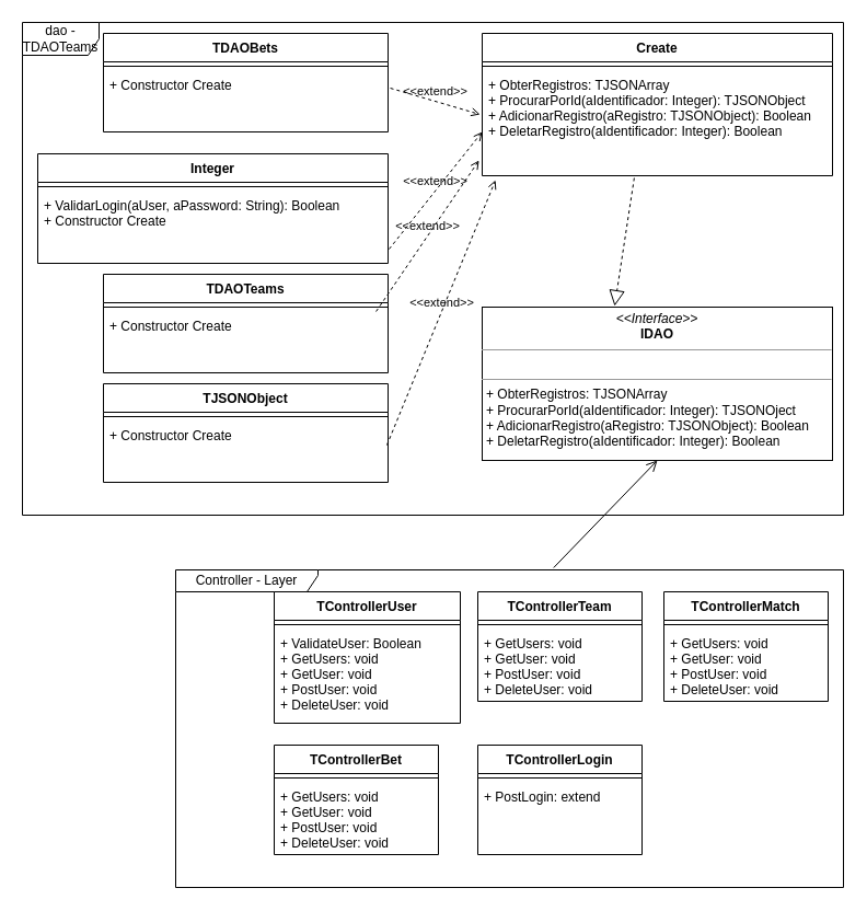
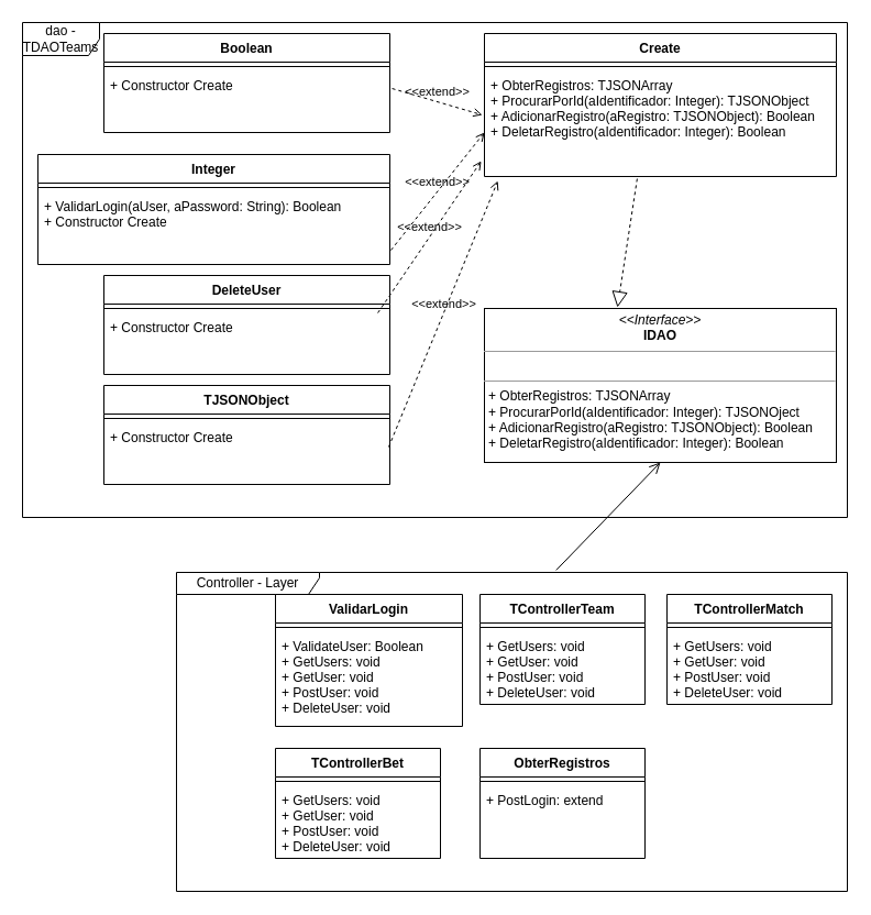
  <mxCell id="0" />
  <mxCell id="1" parent="0" />
  <mxCell id="2" value="dao - TDAOTeams" style="shape=umlFrame;whiteSpace=wrap;html=1;pointerEvents=0;width=70;height=30;" parent="1" vertex="1"><mxGeometry x="20" y="20" width="750" height="450" as="geometry" /></mxCell>
  <mxCell id="3" value="Create" style="swimlane;fontStyle=1;align=center;verticalAlign=top;childLayout=stackLayout;horizontal=1;startSize=26;horizontalStack=0;resizeParent=1;resizeParentMax=0;resizeLast=0;collapsible=1;marginBottom=0;" parent="1" vertex="1"><mxGeometry x="440" y="30" width="320" height="130" as="geometry"><mxRectangle x="10" y="10" width="100" height="30" as="alternateBounds" /></mxGeometry></mxCell>
  <mxCell id="4" value="" style="line;strokeWidth=1;fillColor=none;align=left;verticalAlign=middle;spacingTop=-1;spacingLeft=3;spacingRight=3;rotatable=0;labelPosition=right;points=[];portConstraint=eastwest;strokeColor=inherit;" parent="3" vertex="1"><mxGeometry y="26" width="320" height="8" as="geometry" /></mxCell>
  <mxCell id="5" value="+ ObterRegistros: TJSONArray&#10;+ ProcurarPorId(aIdentificador: Integer): TJSONObject&#10;+ AdicionarRegistro(aRegistro: TJSONObject): Boolean&#10;+ DeletarRegistro(aIdentificador: Integer): Boolean&#10;" style="text;strokeColor=none;fillColor=none;align=left;verticalAlign=top;spacingLeft=4;spacingRight=4;overflow=hidden;rotatable=0;points=[[0,0.5],[1,0.5]];portConstraint=eastwest;" parent="3" vertex="1"><mxGeometry y="34" width="320" height="96" as="geometry" /></mxCell>
  <mxCell id="6" value="&lt;p style=&quot;margin:0px;margin-top:4px;text-align:center;&quot;&gt;&lt;i&gt;&amp;lt;&amp;lt;Interface&amp;gt;&amp;gt;&lt;/i&gt;&lt;br&gt;&lt;b&gt;IDAO&lt;/b&gt;&lt;/p&gt;&lt;hr size=&quot;1&quot;&gt;&lt;p style=&quot;margin:0px;margin-left:4px;&quot;&gt;&lt;br&gt;&lt;/p&gt;&lt;hr size=&quot;1&quot;&gt;&lt;p style=&quot;margin:0px;margin-left:4px;&quot;&gt;+ ObterRegistros: TJSONArray&lt;br style=&quot;border-color: var(--border-color); padding: 0px; margin: 0px;&quot;&gt;+ ProcurarPorId(aIdentificador: Integer): TJSONOject&lt;br style=&quot;border-color: var(--border-color); padding: 0px; margin: 0px;&quot;&gt;+ AdicionarRegistro(aRegistro: TJSONObject): Boolean&lt;br style=&quot;border-color: var(--border-color); padding: 0px; margin: 0px;&quot;&gt;+ DeletarRegistro(aIdentificador: Integer): Boolean&lt;br&gt;&lt;/p&gt;" style="verticalAlign=top;align=left;overflow=fill;fontSize=12;fontFamily=Helvetica;html=1;" parent="1" vertex="1"><mxGeometry x="440" y="280" width="320" height="140" as="geometry" /></mxCell>
  <mxCell id="7" value="" style="endArrow=block;dashed=1;endFill=0;endSize=12;html=1;rounded=0;exitX=0.434;exitY=1.021;exitDx=0;exitDy=0;exitPerimeter=0;entryX=0.378;entryY=-0.007;entryDx=0;entryDy=0;entryPerimeter=0;" parent="1" source="5" target="6" edge="1"><mxGeometry width="160" relative="1" as="geometry"><mxPoint x="500" y="220" as="sourcePoint" /><mxPoint x="660" y="220" as="targetPoint" /></mxGeometry></mxCell>
  <mxCell id="8" value="Controller - Layer" style="shape=umlFrame;whiteSpace=wrap;html=1;pointerEvents=0;width=130;height=20;" parent="1" vertex="1"><mxGeometry x="160" y="520" width="610" height="290" as="geometry" /></mxCell>
- <mxCell id="9" value="TControllerUser" style="swimlane;fontStyle=1;align=center;verticalAlign=top;childLayout=stackLayout;horizontal=1;startSize=26;horizontalStack=0;resizeParent=1;resizeParentMax=0;resizeLast=0;collapsible=1;marginBottom=0;" parent="1" vertex="1"><mxGeometry x="250" y="540" width="170" height="120" as="geometry"><mxRectangle x="10" y="10" width="100" height="30" as="alternateBounds" /></mxGeometry></mxCell>
+ <mxCell id="9" value="ValidarLogin" style="swimlane;fontStyle=1;align=center;verticalAlign=top;childLayout=stackLayout;horizontal=1;startSize=26;horizontalStack=0;resizeParent=1;resizeParentMax=0;resizeLast=0;collapsible=1;marginBottom=0;" parent="1" vertex="1"><mxGeometry x="250" y="540" width="170" height="120" as="geometry"><mxRectangle x="10" y="10" width="100" height="30" as="alternateBounds" /></mxGeometry></mxCell>
  <mxCell id="10" value="" style="line;strokeWidth=1;fillColor=none;align=left;verticalAlign=middle;spacingTop=-1;spacingLeft=3;spacingRight=3;rotatable=0;labelPosition=right;points=[];portConstraint=eastwest;strokeColor=inherit;" parent="9" vertex="1"><mxGeometry y="26" width="170" height="8" as="geometry" /></mxCell>
  <mxCell id="11" value="+ ValidateUser: Boolean&#10;+ GetUsers: void&#10;+ GetUser: void&#10;+ PostUser: void&#10;+ DeleteUser: void&#10;" style="text;strokeColor=none;fillColor=none;align=left;verticalAlign=top;spacingLeft=4;spacingRight=4;overflow=hidden;rotatable=0;points=[[0,0.5],[1,0.5]];portConstraint=eastwest;" parent="9" vertex="1"><mxGeometry y="34" width="170" height="86" as="geometry" /></mxCell>
  <mxCell id="12" value="TControllerBet" style="swimlane;fontStyle=1;align=center;verticalAlign=top;childLayout=stackLayout;horizontal=1;startSize=26;horizontalStack=0;resizeParent=1;resizeParentMax=0;resizeLast=0;collapsible=1;marginBottom=0;" parent="1" vertex="1"><mxGeometry x="250" y="680" width="150" height="100" as="geometry"><mxRectangle x="10" y="10" width="100" height="30" as="alternateBounds" /></mxGeometry></mxCell>
  <mxCell id="13" value="" style="line;strokeWidth=1;fillColor=none;align=left;verticalAlign=middle;spacingTop=-1;spacingLeft=3;spacingRight=3;rotatable=0;labelPosition=right;points=[];portConstraint=eastwest;strokeColor=inherit;" parent="12" vertex="1"><mxGeometry y="26" width="150" height="8" as="geometry" /></mxCell>
  <mxCell id="14" value="+ GetUsers: void&#10;+ GetUser: void&#10;+ PostUser: void&#10;+ DeleteUser: void&#10;" style="text;strokeColor=none;fillColor=none;align=left;verticalAlign=top;spacingLeft=4;spacingRight=4;overflow=hidden;rotatable=0;points=[[0,0.5],[1,0.5]];portConstraint=eastwest;" parent="12" vertex="1"><mxGeometry y="34" width="150" height="66" as="geometry" /></mxCell>
  <mxCell id="15" value="TControllerTeam" style="swimlane;fontStyle=1;align=center;verticalAlign=top;childLayout=stackLayout;horizontal=1;startSize=26;horizontalStack=0;resizeParent=1;resizeParentMax=0;resizeLast=0;collapsible=1;marginBottom=0;" parent="1" vertex="1"><mxGeometry x="436" y="540" width="150" height="100" as="geometry"><mxRectangle x="10" y="10" width="100" height="30" as="alternateBounds" /></mxGeometry></mxCell>
  <mxCell id="16" value="" style="line;strokeWidth=1;fillColor=none;align=left;verticalAlign=middle;spacingTop=-1;spacingLeft=3;spacingRight=3;rotatable=0;labelPosition=right;points=[];portConstraint=eastwest;strokeColor=inherit;" parent="15" vertex="1"><mxGeometry y="26" width="150" height="8" as="geometry" /></mxCell>
  <mxCell id="17" value="+ GetUsers: void&#10;+ GetUser: void&#10;+ PostUser: void&#10;+ DeleteUser: void&#10;" style="text;strokeColor=none;fillColor=none;align=left;verticalAlign=top;spacingLeft=4;spacingRight=4;overflow=hidden;rotatable=0;points=[[0,0.5],[1,0.5]];portConstraint=eastwest;" parent="15" vertex="1"><mxGeometry y="34" width="150" height="66" as="geometry" /></mxCell>
  <mxCell id="18" value="TControllerMatch" style="swimlane;fontStyle=1;align=center;verticalAlign=top;childLayout=stackLayout;horizontal=1;startSize=26;horizontalStack=0;resizeParent=1;resizeParentMax=0;resizeLast=0;collapsible=1;marginBottom=0;" parent="1" vertex="1"><mxGeometry x="606" y="540" width="150" height="100" as="geometry"><mxRectangle x="10" y="10" width="100" height="30" as="alternateBounds" /></mxGeometry></mxCell>
  <mxCell id="19" value="" style="line;strokeWidth=1;fillColor=none;align=left;verticalAlign=middle;spacingTop=-1;spacingLeft=3;spacingRight=3;rotatable=0;labelPosition=right;points=[];portConstraint=eastwest;strokeColor=inherit;" parent="18" vertex="1"><mxGeometry y="26" width="150" height="8" as="geometry" /></mxCell>
  <mxCell id="20" value="+ GetUsers: void&#10;+ GetUser: void&#10;+ PostUser: void&#10;+ DeleteUser: void&#10;" style="text;strokeColor=none;fillColor=none;align=left;verticalAlign=top;spacingLeft=4;spacingRight=4;overflow=hidden;rotatable=0;points=[[0,0.5],[1,0.5]];portConstraint=eastwest;" parent="18" vertex="1"><mxGeometry y="34" width="150" height="66" as="geometry" /></mxCell>
- <mxCell id="21" value="TControllerLogin" style="swimlane;fontStyle=1;align=center;verticalAlign=top;childLayout=stackLayout;horizontal=1;startSize=26;horizontalStack=0;resizeParent=1;resizeParentMax=0;resizeLast=0;collapsible=1;marginBottom=0;" parent="1" vertex="1"><mxGeometry x="436" y="680" width="150" height="100" as="geometry"><mxRectangle x="10" y="10" width="100" height="30" as="alternateBounds" /></mxGeometry></mxCell>
+ <mxCell id="21" value="ObterRegistros" style="swimlane;fontStyle=1;align=center;verticalAlign=top;childLayout=stackLayout;horizontal=1;startSize=26;horizontalStack=0;resizeParent=1;resizeParentMax=0;resizeLast=0;collapsible=1;marginBottom=0;" parent="1" vertex="1"><mxGeometry x="436" y="680" width="150" height="100" as="geometry"><mxRectangle x="10" y="10" width="100" height="30" as="alternateBounds" /></mxGeometry></mxCell>
  <mxCell id="22" value="" style="line;strokeWidth=1;fillColor=none;align=left;verticalAlign=middle;spacingTop=-1;spacingLeft=3;spacingRight=3;rotatable=0;labelPosition=right;points=[];portConstraint=eastwest;strokeColor=inherit;" parent="21" vertex="1"><mxGeometry y="26" width="150" height="8" as="geometry" /></mxCell>
  <mxCell id="23" value="+ PostLogin: extend&#10;&#10;" style="text;strokeColor=none;fillColor=none;align=left;verticalAlign=top;spacingLeft=4;spacingRight=4;overflow=hidden;rotatable=0;points=[[0,0.5],[1,0.5]];portConstraint=eastwest;" parent="21" vertex="1"><mxGeometry y="34" width="150" height="66" as="geometry" /></mxCell>
  <mxCell id="24" value="" style="endArrow=open;startArrow=none;endFill=0;startFill=0;endSize=8;html=1;verticalAlign=bottom;labelBackgroundColor=none;strokeWidth=1;rounded=0;entryX=0.5;entryY=1;entryDx=0;entryDy=0;exitX=0.566;exitY=-0.007;exitDx=0;exitDy=0;exitPerimeter=0;" parent="1" source="8" target="6" edge="1"><mxGeometry width="160" relative="1" as="geometry"><mxPoint x="370" y="490" as="sourcePoint" /><mxPoint x="530" y="490" as="targetPoint" /></mxGeometry></mxCell>
- <mxCell id="25" value="TDAOBets" style="swimlane;fontStyle=1;align=center;verticalAlign=top;childLayout=stackLayout;horizontal=1;startSize=26;horizontalStack=0;resizeParent=1;resizeParentMax=0;resizeLast=0;collapsible=1;marginBottom=0;" vertex="1" parent="1"><mxGeometry x="94" y="30" width="260" height="90" as="geometry"><mxRectangle x="10" y="10" width="100" height="30" as="alternateBounds" /></mxGeometry></mxCell>
+ <mxCell id="25" value="Boolean" style="swimlane;fontStyle=1;align=center;verticalAlign=top;childLayout=stackLayout;horizontal=1;startSize=26;horizontalStack=0;resizeParent=1;resizeParentMax=0;resizeLast=0;collapsible=1;marginBottom=0;" vertex="1" parent="1"><mxGeometry x="94" y="30" width="260" height="90" as="geometry"><mxRectangle x="10" y="10" width="100" height="30" as="alternateBounds" /></mxGeometry></mxCell>
  <mxCell id="26" value="" style="line;strokeWidth=1;fillColor=none;align=left;verticalAlign=middle;spacingTop=-1;spacingLeft=3;spacingRight=3;rotatable=0;labelPosition=right;points=[];portConstraint=eastwest;strokeColor=inherit;" vertex="1" parent="25"><mxGeometry y="26" width="260" height="8" as="geometry" /></mxCell>
  <mxCell id="27" value="+ Constructor Create" style="text;strokeColor=none;fillColor=none;align=left;verticalAlign=top;spacingLeft=4;spacingRight=4;overflow=hidden;rotatable=0;points=[[0,0.5],[1,0.5]];portConstraint=eastwest;" vertex="1" parent="25"><mxGeometry y="34" width="260" height="56" as="geometry" /></mxCell>
  <mxCell id="28" value="Integer" style="swimlane;fontStyle=1;align=center;verticalAlign=top;childLayout=stackLayout;horizontal=1;startSize=26;horizontalStack=0;resizeParent=1;resizeParentMax=0;resizeLast=0;collapsible=1;marginBottom=0;" vertex="1" parent="1"><mxGeometry x="34" y="140" width="320" height="100" as="geometry"><mxRectangle x="10" y="10" width="100" height="30" as="alternateBounds" /></mxGeometry></mxCell>
  <mxCell id="29" value="" style="line;strokeWidth=1;fillColor=none;align=left;verticalAlign=middle;spacingTop=-1;spacingLeft=3;spacingRight=3;rotatable=0;labelPosition=right;points=[];portConstraint=eastwest;strokeColor=inherit;" vertex="1" parent="28"><mxGeometry y="26" width="320" height="8" as="geometry" /></mxCell>
  <mxCell id="30" value="+ ValidarLogin(aUser, aPassword: String): Boolean&#10;+ Constructor Create" style="text;strokeColor=none;fillColor=none;align=left;verticalAlign=top;spacingLeft=4;spacingRight=4;overflow=hidden;rotatable=0;points=[[0,0.5],[1,0.5]];portConstraint=eastwest;" vertex="1" parent="28"><mxGeometry y="34" width="320" height="66" as="geometry" /></mxCell>
- <mxCell id="31" value="TDAOTeams" style="swimlane;fontStyle=1;align=center;verticalAlign=top;childLayout=stackLayout;horizontal=1;startSize=26;horizontalStack=0;resizeParent=1;resizeParentMax=0;resizeLast=0;collapsible=1;marginBottom=0;" vertex="1" parent="1"><mxGeometry x="94" y="250" width="260" height="90" as="geometry"><mxRectangle x="10" y="10" width="100" height="30" as="alternateBounds" /></mxGeometry></mxCell>
+ <mxCell id="31" value="DeleteUser" style="swimlane;fontStyle=1;align=center;verticalAlign=top;childLayout=stackLayout;horizontal=1;startSize=26;horizontalStack=0;resizeParent=1;resizeParentMax=0;resizeLast=0;collapsible=1;marginBottom=0;" vertex="1" parent="1"><mxGeometry x="94" y="250" width="260" height="90" as="geometry"><mxRectangle x="10" y="10" width="100" height="30" as="alternateBounds" /></mxGeometry></mxCell>
  <mxCell id="32" value="" style="line;strokeWidth=1;fillColor=none;align=left;verticalAlign=middle;spacingTop=-1;spacingLeft=3;spacingRight=3;rotatable=0;labelPosition=right;points=[];portConstraint=eastwest;strokeColor=inherit;" vertex="1" parent="31"><mxGeometry y="26" width="260" height="8" as="geometry" /></mxCell>
  <mxCell id="33" value="+ Constructor Create" style="text;strokeColor=none;fillColor=none;align=left;verticalAlign=top;spacingLeft=4;spacingRight=4;overflow=hidden;rotatable=0;points=[[0,0.5],[1,0.5]];portConstraint=eastwest;" vertex="1" parent="31"><mxGeometry y="34" width="260" height="56" as="geometry" /></mxCell>
  <mxCell id="34" value="TJSONObject" style="swimlane;fontStyle=1;align=center;verticalAlign=top;childLayout=stackLayout;horizontal=1;startSize=26;horizontalStack=0;resizeParent=1;resizeParentMax=0;resizeLast=0;collapsible=1;marginBottom=0;" vertex="1" parent="1"><mxGeometry x="94" y="350" width="260" height="90" as="geometry"><mxRectangle x="10" y="10" width="100" height="30" as="alternateBounds" /></mxGeometry></mxCell>
  <mxCell id="35" value="" style="line;strokeWidth=1;fillColor=none;align=left;verticalAlign=middle;spacingTop=-1;spacingLeft=3;spacingRight=3;rotatable=0;labelPosition=right;points=[];portConstraint=eastwest;strokeColor=inherit;" vertex="1" parent="34"><mxGeometry y="26" width="260" height="8" as="geometry" /></mxCell>
  <mxCell id="36" value="+ Constructor Create" style="text;strokeColor=none;fillColor=none;align=left;verticalAlign=top;spacingLeft=4;spacingRight=4;overflow=hidden;rotatable=0;points=[[0,0.5],[1,0.5]];portConstraint=eastwest;" vertex="1" parent="34"><mxGeometry y="34" width="260" height="56" as="geometry" /></mxCell>
  <mxCell id="37" value="&amp;lt;&amp;lt;extend&amp;gt;&amp;gt;" style="html=1;verticalAlign=bottom;labelBackgroundColor=none;endArrow=open;endFill=0;dashed=1;rounded=0;entryX=-0.006;entryY=0.417;entryDx=0;entryDy=0;entryPerimeter=0;exitX=1.008;exitY=0.286;exitDx=0;exitDy=0;exitPerimeter=0;" edge="1" parent="1" source="27" target="5"><mxGeometry width="160" relative="1" as="geometry"><mxPoint x="350" y="70" as="sourcePoint" /><mxPoint x="510" y="70" as="targetPoint" /></mxGeometry></mxCell>
  <mxCell id="38" value="&amp;lt;&amp;lt;extend&amp;gt;&amp;gt;" style="html=1;verticalAlign=bottom;labelBackgroundColor=none;endArrow=open;endFill=0;dashed=1;rounded=0;entryX=0;entryY=0.583;entryDx=0;entryDy=0;entryPerimeter=0;exitX=1.003;exitY=0.803;exitDx=0;exitDy=0;exitPerimeter=0;" edge="1" parent="1" source="30" target="5"><mxGeometry width="160" relative="1" as="geometry"><mxPoint x="360" y="190" as="sourcePoint" /><mxPoint x="436" y="214" as="targetPoint" /></mxGeometry></mxCell>
  <mxCell id="39" value="&amp;lt;&amp;lt;extend&amp;gt;&amp;gt;" style="html=1;verticalAlign=bottom;labelBackgroundColor=none;endArrow=open;endFill=0;dashed=1;rounded=0;entryX=-0.009;entryY=0.854;entryDx=0;entryDy=0;entryPerimeter=0;exitX=0.958;exitY=0;exitDx=0;exitDy=0;exitPerimeter=0;" edge="1" parent="1" source="33" target="5"><mxGeometry width="160" relative="1" as="geometry"><mxPoint x="354" y="290" as="sourcePoint" /><mxPoint x="436" y="314" as="targetPoint" /></mxGeometry></mxCell>
  <mxCell id="40" value="&amp;lt;&amp;lt;extend&amp;gt;&amp;gt;" style="html=1;verticalAlign=bottom;labelBackgroundColor=none;endArrow=open;endFill=0;dashed=1;rounded=0;entryX=0.038;entryY=1.042;entryDx=0;entryDy=0;entryPerimeter=0;exitX=0.996;exitY=0.393;exitDx=0;exitDy=0;exitPerimeter=0;" edge="1" parent="1" source="36" target="5"><mxGeometry width="160" relative="1" as="geometry"><mxPoint x="390" y="256" as="sourcePoint" /><mxPoint x="472" y="280" as="targetPoint" /></mxGeometry></mxCell>
